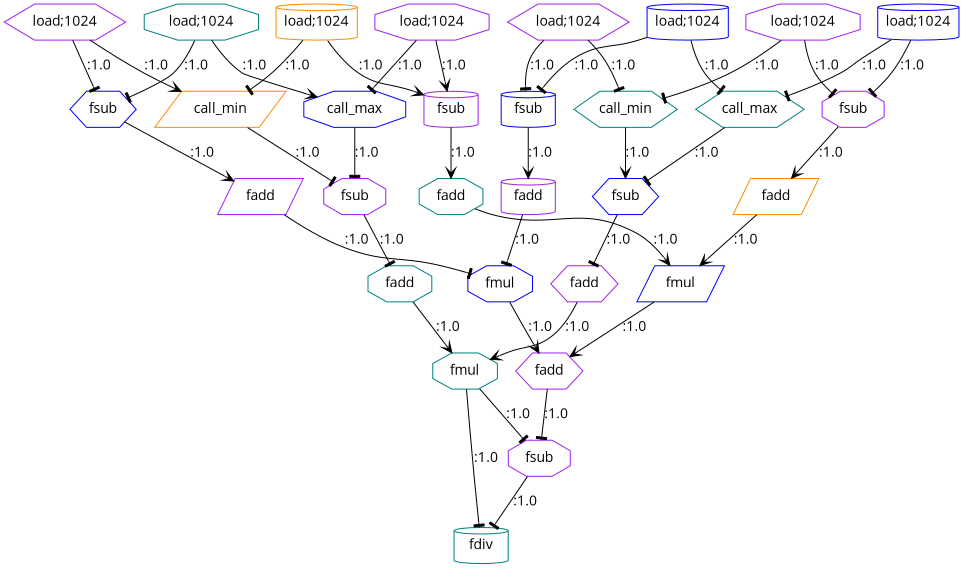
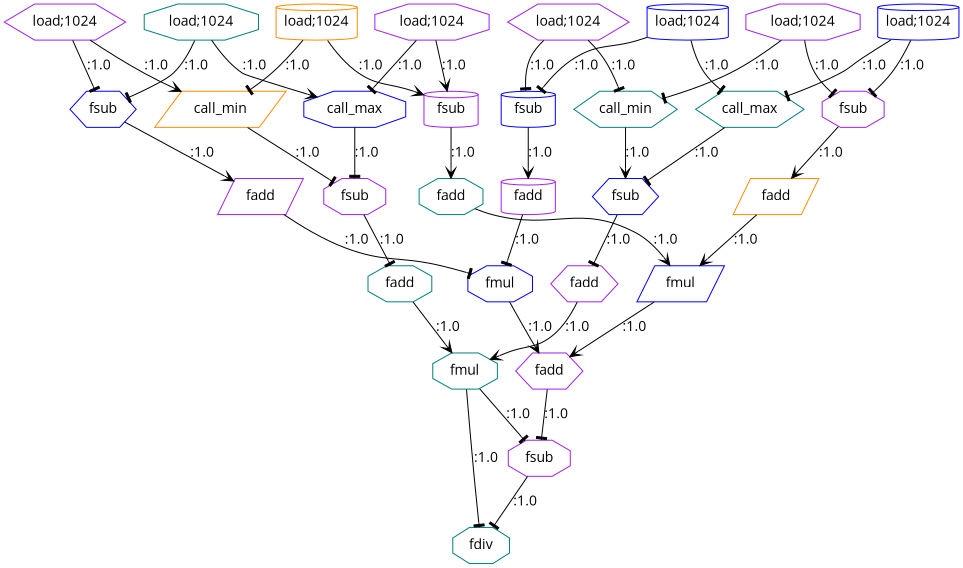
  digraph {
    fontname="Open Sans"
    node [color=purple shape=octagon fontname="Open Sans"]
    edge [arrowhead=tee fontname="Open Sans"]
    n1 [label="load;1024" color=teal]
    n2 [label=fsub color=blue shape=hexagon]
    n3 [label=call_max color=blue]
    n4 [label=call_max color=teal shape=hexagon]
    n5 [label=fsub color=blue shape=hexagon]
    n6 [label="load;1024" color=blue shape=cylinder]
    n7 [label=fsub color=blue shape=cylinder]
    n8 [label="load;1024" shape=hexagon]
    n9 [label=call_min color=darkorange shape=parallelogram]
    n10 [label="load;1024" shape=hexagon]
    n11 [label=call_min color=teal shape=hexagon]
    n12 [label="load;1024"]
    n13 [label=fsub shape=cylinder]
    n14 [label="load;1024" color=blue shape=cylinder]
    n15 [label=fsub]
    n16 [label="load;1024" color=darkorange shape=cylinder]
    n17 [label="load;1024"]
    n18 [label=fadd shape=parallelogram]
    n19 [label=fsub]
    n20 [label=fadd color=teal]
    n21 [label=fmul color=teal]
    n22 [label=fadd shape=hexagon]
    n23 [label=fsub]
-   n24 [label=fdiv color=teal shape=cylinder]
+   n24 [label=fdiv color=teal]
    n25 [label=fmul color=blue]
    n26 [label=fadd shape=cylinder]
    n27 [label=fadd shape=hexagon]
    n28 [label=fadd color=teal]
    n29 [label=fmul color=blue shape=parallelogram]
    n30 [label=fadd color=darkorange shape=parallelogram]
    n1 -> n2 [label=":1.0"]
    n1 -> n3 [label=":1.0" arrowhead=vee]
    n2 -> n18 [label=":1.0" arrowhead=vee]
    n3 -> n19 [label=":1.0"]
    n4 -> n5 [label=":1.0"]
    n5 -> n22 [label=":1.0"]
    n6 -> n4 [label=":1.0"]
    n6 -> n7 [label=":1.0"]
    n7 -> n26 [label=":1.0" arrowhead=vee]
    n8 -> n2 [label=":1.0"]
    n8 -> n9 [label=":1.0" arrowhead=vee]
    n9 -> n19 [label=":1.0"]
    n10 -> n7 [label=":1.0"]
    n10 -> n11 [label=":1.0"]
    n11 -> n5 [label=":1.0" arrowhead=vee]
    n12 -> n3 [label=":1.0"]
    n12 -> n13 [label=":1.0" arrowhead=vee]
    n13 -> n28 [label=":1.0" arrowhead=vee]
    n14 -> n4 [label=":1.0"]
    n14 -> n15 [label=":1.0"]
    n15 -> n30 [label=":1.0" arrowhead=vee]
    n16 -> n9 [label=":1.0"]
    n16 -> n13 [label=":1.0" arrowhead=vee]
    n17 -> n11 [label=":1.0"]
    n17 -> n15 [label=":1.0"]
    n18 -> n25 [label=":1.0"]
    n19 -> n20 [label=":1.0"]
    n20 -> n21 [label=":1.0" arrowhead=vee]
    n21 -> n23 [label=":1.0"]
    n21 -> n24 [label=":1.0"]
    n22 -> n21 [label=":1.0" arrowhead=vee]
    n23 -> n24 [label=":1.0"]
    n25 -> n27 [label=":1.0" arrowhead=vee]
    n26 -> n25 [label=":1.0"]
    n27 -> n23 [label=":1.0"]
    n28 -> n29 [label=":1.0" arrowhead=vee]
    n29 -> n27 [label=":1.0" arrowhead=vee]
    n30 -> n29 [label=":1.0" arrowhead=vee]
  }
